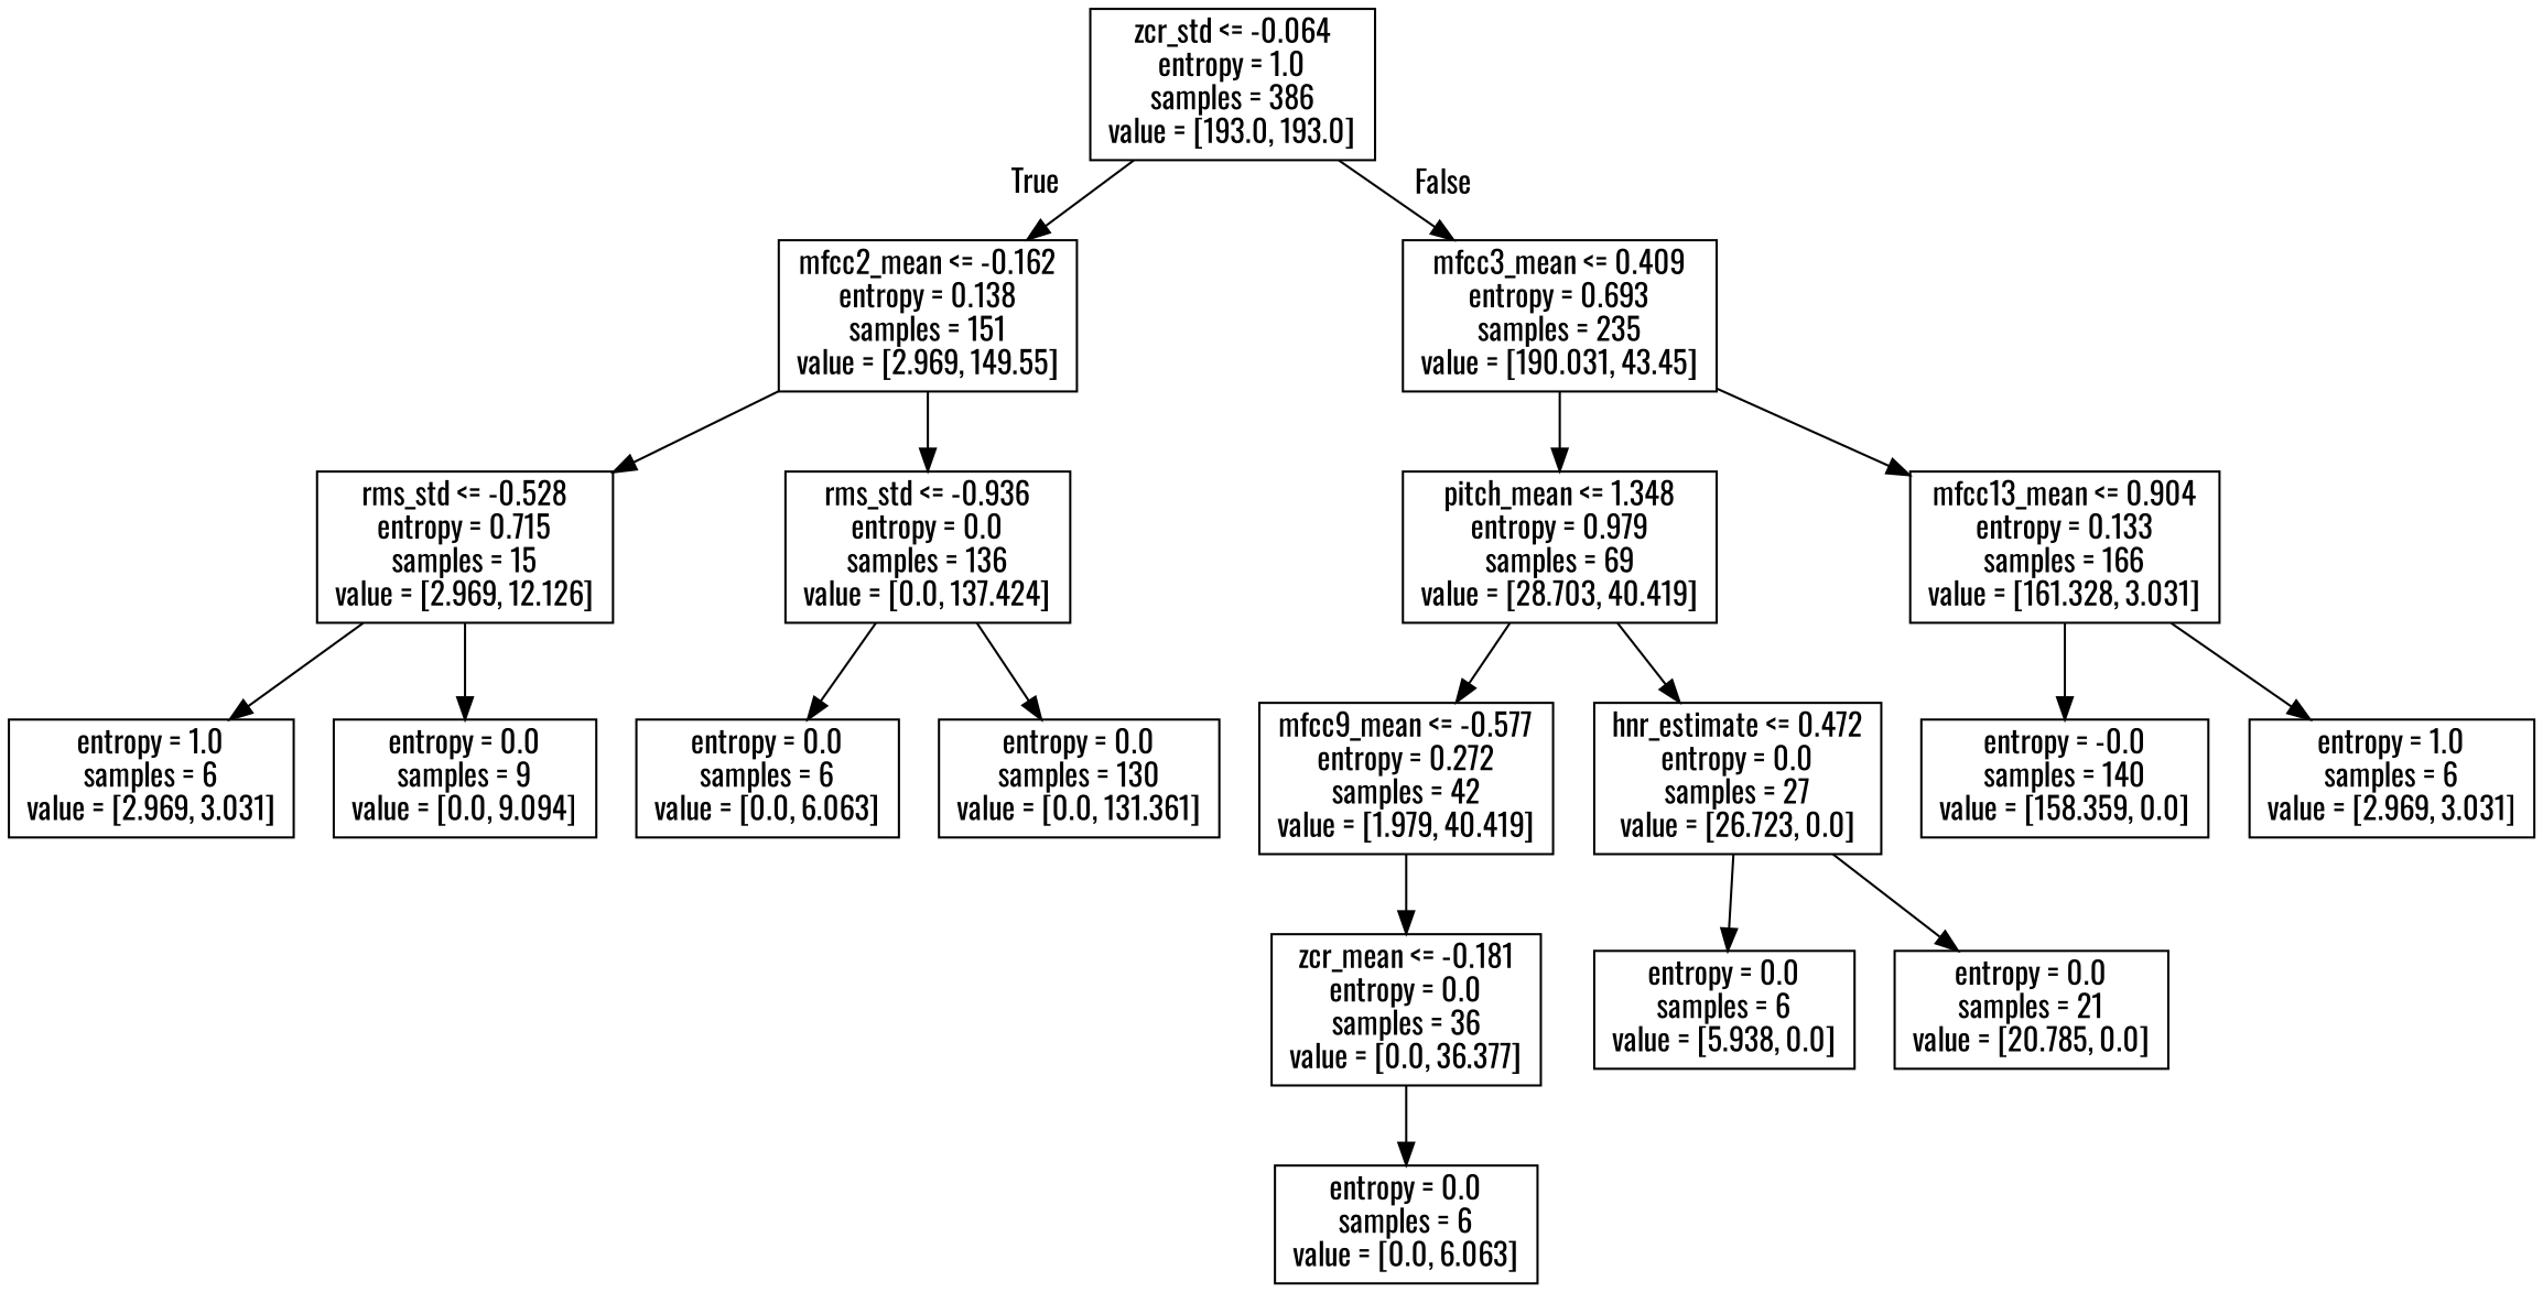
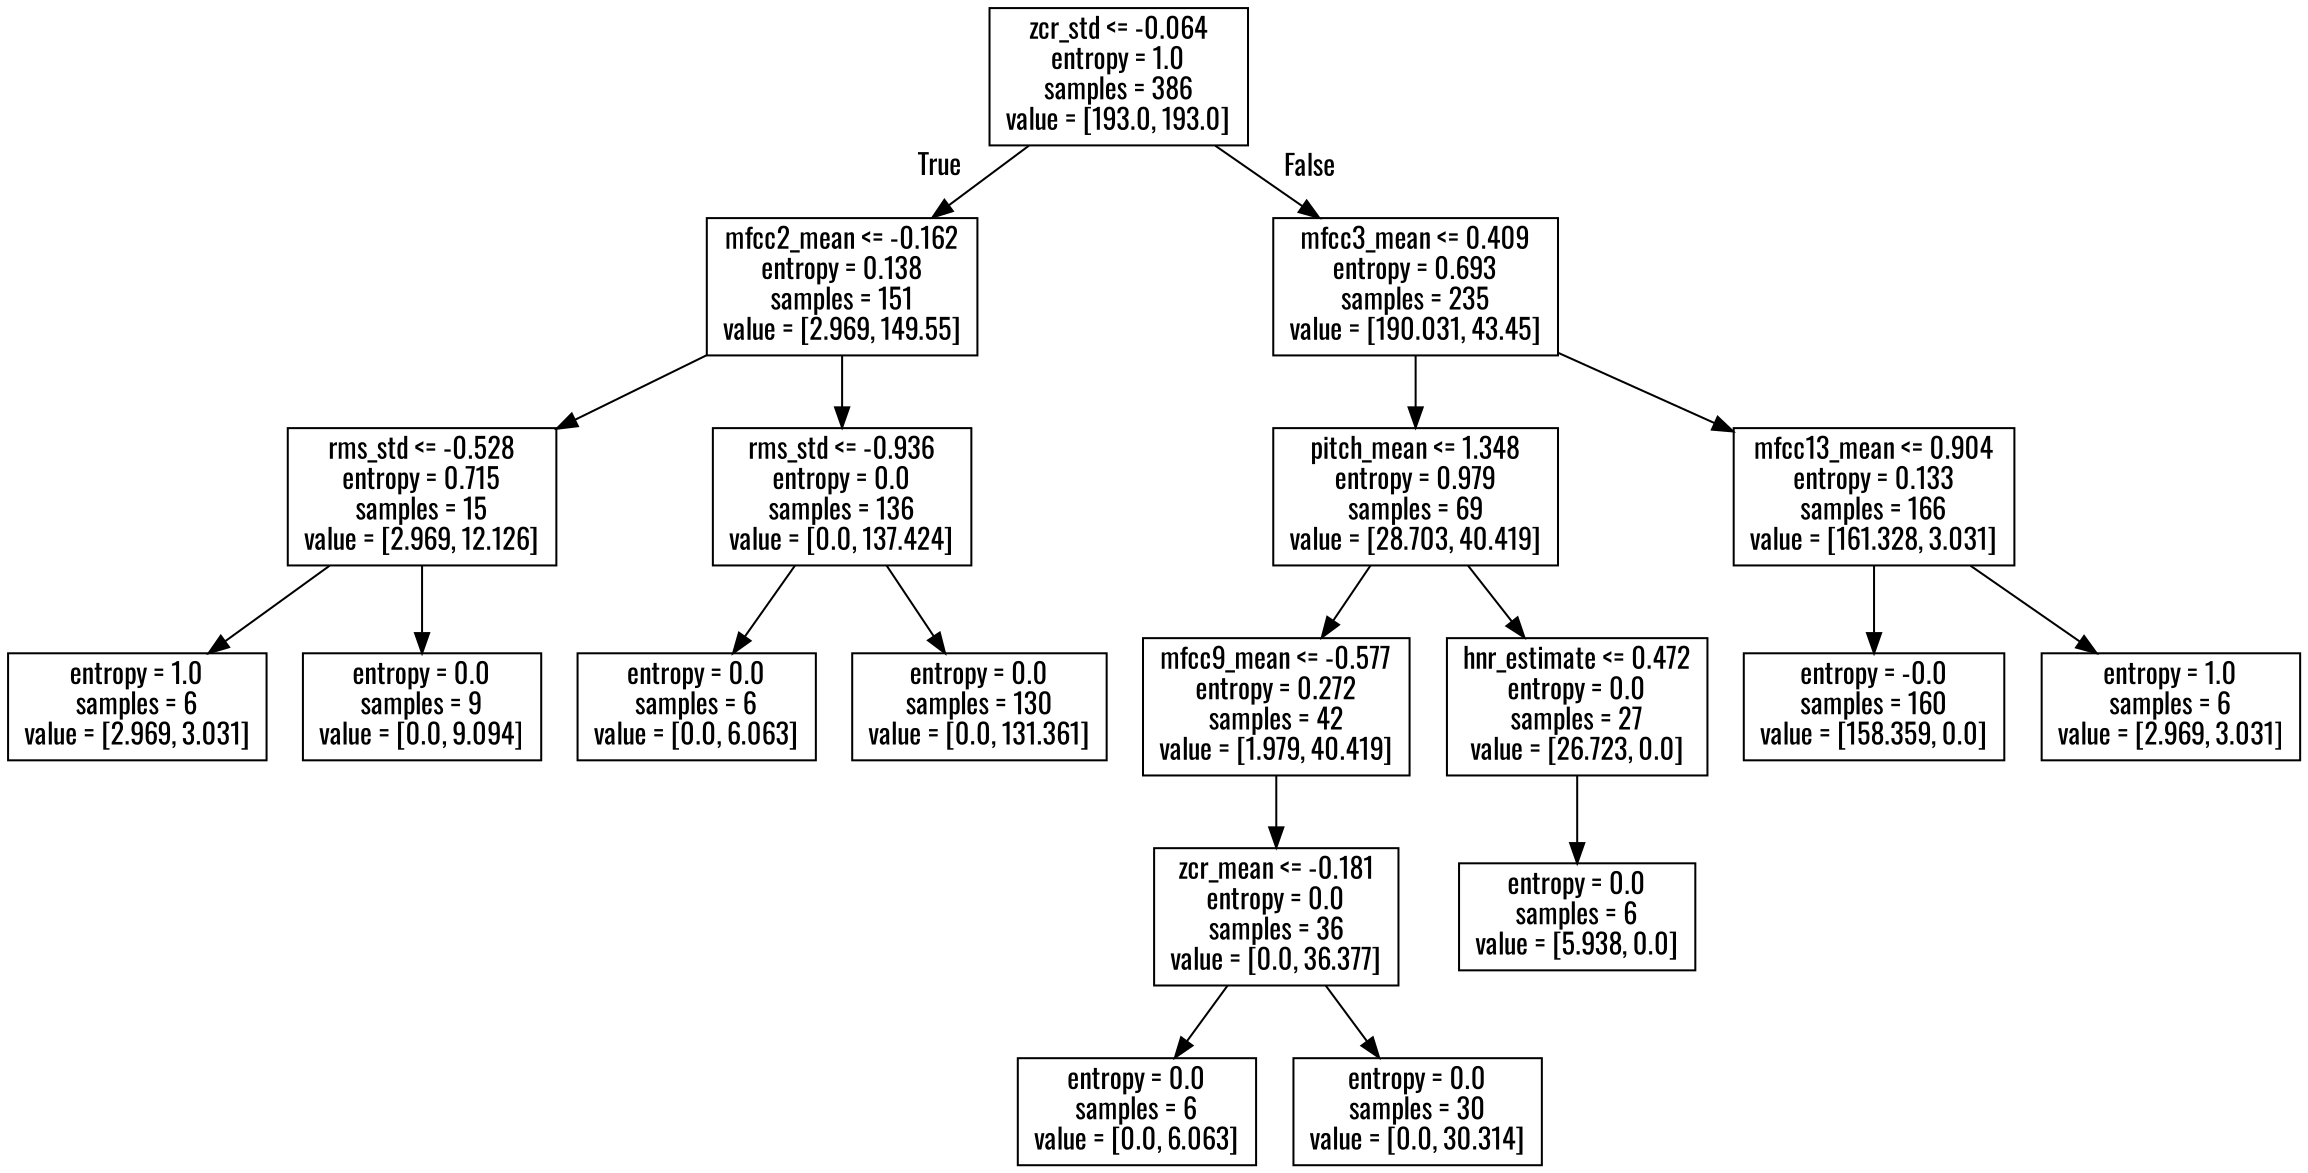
  digraph {
    fontname=Oswald
    node [fontname=Oswald shape=box]
    edge [fontname=Oswald]
    n1 [label="zcr_std <= -0.064\nentropy = 1.0\nsamples = 386\nvalue = [193.0, 193.0]"]
    n2 [label="mfcc2_mean <= -0.162\nentropy = 0.138\nsamples = 151\nvalue = [2.969, 149.55]"]
    n3 [label="mfcc3_mean <= 0.409\nentropy = 0.693\nsamples = 235\nvalue = [190.031, 43.45]"]
    n4 [label="rms_std <= -0.528\nentropy = 0.715\nsamples = 15\nvalue = [2.969, 12.126]"]
    n5 [label="rms_std <= -0.936\nentropy = 0.0\nsamples = 136\nvalue = [0.0, 137.424]"]
    n6 [label="pitch_mean <= 1.348\nentropy = 0.979\nsamples = 69\nvalue = [28.703, 40.419]"]
    n7 [label="mfcc13_mean <= 0.904\nentropy = 0.133\nsamples = 166\nvalue = [161.328, 3.031]"]
    n8 [label="entropy = 1.0\nsamples = 6\nvalue = [2.969, 3.031]"]
    n9 [label="entropy = 0.0\nsamples = 9\nvalue = [0.0, 9.094]"]
    n10 [label="entropy = 0.0\nsamples = 6\nvalue = [0.0, 6.063]"]
    n11 [label="entropy = 0.0\nsamples = 130\nvalue = [0.0, 131.361]"]
    n12 [label="mfcc9_mean <= -0.577\nentropy = 0.272\nsamples = 42\nvalue = [1.979, 40.419]"]
    n13 [label="hnr_estimate <= 0.472\nentropy = 0.0\nsamples = 27\nvalue = [26.723, 0.0]"]
-   n14 [label="entropy = -0.0\nsamples = 140\nvalue = [158.359, 0.0]"]
+   n14 [label="entropy = -0.0\nsamples = 160\nvalue = [158.359, 0.0]"]
    n15 [label="entropy = 1.0\nsamples = 6\nvalue = [2.969, 3.031]"]
    n16 [label="zcr_mean <= -0.181\nentropy = 0.0\nsamples = 36\nvalue = [0.0, 36.377]"]
    n17 [label="entropy = 0.0\nsamples = 6\nvalue = [5.938, 0.0]"]
-   n18 [label="entropy = 0.0\nsamples = 21\nvalue = [20.785, 0.0]"]
    n19 [label="entropy = 0.0\nsamples = 6\nvalue = [0.0, 6.063]"]
+   n20 [label="entropy = 0.0\nsamples = 30\nvalue = [0.0, 30.314]"]
    n1 -> n2 [headlabel=True labelangle=45 labeldistance=2.5]
    n1 -> n3 [headlabel=False labelangle=-45 labeldistance=2.5]
    n2 -> n4
    n2 -> n5
    n3 -> n6
    n3 -> n7
    n4 -> n8
    n4 -> n9
    n5 -> n10
    n5 -> n11
    n6 -> n12
    n6 -> n13
    n7 -> n14
    n7 -> n15
    n12 -> n16
    n13 -> n17
-   n13 -> n18
    n16 -> n19
+   n16 -> n20
  }
